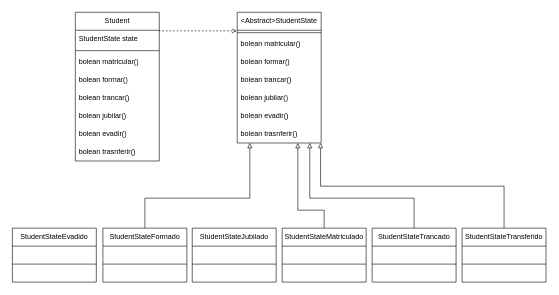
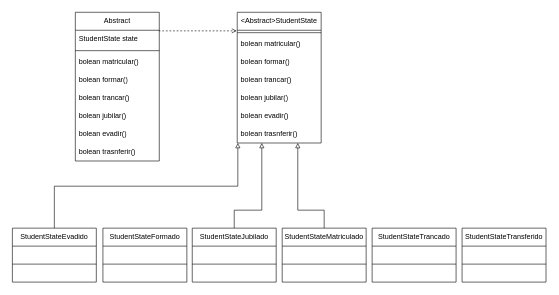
  <mxCell id="0" />
  <mxCell id="1" parent="0" />
  <mxCell id="2" style="edgeStyle=orthogonalEdgeStyle;rounded=0;orthogonalLoop=1;jettySize=auto;html=1;exitX=1;exitY=0;exitDx=0;exitDy=0;entryX=-0.007;entryY=0.142;entryDx=0;entryDy=0;endArrow=open;endFill=0;exitPerimeter=0;entryPerimeter=0;dashed=1;" edge="1" parent="1" source="4" target="18"><mxGeometry relative="1" as="geometry"><Array as="points"><mxPoint x="265" y="51" /></Array></mxGeometry></mxCell>
- <mxCell id="3" value="Student" style="swimlane;fontStyle=0;childLayout=stackLayout;horizontal=1;startSize=30;horizontalStack=0;resizeParent=1;resizeParentMax=0;resizeLast=0;collapsible=1;marginBottom=0;whiteSpace=wrap;html=1;" vertex="1" parent="1"><mxGeometry x="125" y="20" width="140" height="248" as="geometry" /></mxCell>
+ <mxCell id="3" value="Abstract" style="swimlane;fontStyle=0;childLayout=stackLayout;horizontal=1;startSize=30;horizontalStack=0;resizeParent=1;resizeParentMax=0;resizeLast=0;collapsible=1;marginBottom=0;whiteSpace=wrap;html=1;" vertex="1" parent="1"><mxGeometry x="125" y="20" width="140" height="248" as="geometry" /></mxCell>
  <mxCell id="4" value="StudentState state" style="text;strokeColor=none;fillColor=none;align=left;verticalAlign=middle;spacingLeft=4;spacingRight=4;overflow=hidden;points=[[0,0.5],[1,0.5]];portConstraint=eastwest;rotatable=0;whiteSpace=wrap;html=1;" vertex="1" parent="3"><mxGeometry y="30" width="140" height="30" as="geometry" /></mxCell>
  <mxCell id="5" value="" style="line;strokeWidth=1;fillColor=none;align=left;verticalAlign=middle;spacingTop=-1;spacingLeft=3;spacingRight=3;rotatable=0;labelPosition=right;points=[];portConstraint=eastwest;strokeColor=inherit;" vertex="1" parent="3"><mxGeometry y="60" width="140" height="8" as="geometry" /></mxCell>
  <mxCell id="6" value="bolean matricular()" style="text;strokeColor=none;fillColor=none;align=left;verticalAlign=middle;spacingLeft=4;spacingRight=4;overflow=hidden;points=[[0,0.5],[1,0.5]];portConstraint=eastwest;rotatable=0;whiteSpace=wrap;html=1;" vertex="1" parent="3"><mxGeometry y="68" width="140" height="30" as="geometry" /></mxCell>
  <mxCell id="7" value="bolean formar()" style="text;strokeColor=none;fillColor=none;align=left;verticalAlign=middle;spacingLeft=4;spacingRight=4;overflow=hidden;points=[[0,0.5],[1,0.5]];portConstraint=eastwest;rotatable=0;whiteSpace=wrap;html=1;" vertex="1" parent="3"><mxGeometry y="98" width="140" height="30" as="geometry" /></mxCell>
  <mxCell id="8" value="bolean trancar()" style="text;strokeColor=none;fillColor=none;align=left;verticalAlign=middle;spacingLeft=4;spacingRight=4;overflow=hidden;points=[[0,0.5],[1,0.5]];portConstraint=eastwest;rotatable=0;whiteSpace=wrap;html=1;" vertex="1" parent="3"><mxGeometry y="128" width="140" height="30" as="geometry" /></mxCell>
  <mxCell id="9" value="bolean jubilar()" style="text;strokeColor=none;fillColor=none;align=left;verticalAlign=middle;spacingLeft=4;spacingRight=4;overflow=hidden;points=[[0,0.5],[1,0.5]];portConstraint=eastwest;rotatable=0;whiteSpace=wrap;html=1;" vertex="1" parent="3"><mxGeometry y="158" width="140" height="30" as="geometry" /></mxCell>
  <mxCell id="10" value="bolean evadir()" style="text;strokeColor=none;fillColor=none;align=left;verticalAlign=middle;spacingLeft=4;spacingRight=4;overflow=hidden;points=[[0,0.5],[1,0.5]];portConstraint=eastwest;rotatable=0;whiteSpace=wrap;html=1;" vertex="1" parent="3"><mxGeometry y="188" width="140" height="30" as="geometry" /></mxCell>
  <mxCell id="11" value="bolean trasnferir()" style="text;strokeColor=none;fillColor=none;align=left;verticalAlign=middle;spacingLeft=4;spacingRight=4;overflow=hidden;points=[[0,0.5],[1,0.5]];portConstraint=eastwest;rotatable=0;whiteSpace=wrap;html=1;" vertex="1" parent="3"><mxGeometry y="218" width="140" height="30" as="geometry" /></mxCell>
- <mxCell id="13" style="edgeStyle=orthogonalEdgeStyle;rounded=0;orthogonalLoop=1;jettySize=auto;html=1;entryX=0.5;entryY=0;entryDx=0;entryDy=0;startArrow=block;startFill=0;endArrow=none;endFill=0;" edge="1" parent="1" source="18" target="28"><mxGeometry relative="1" as="geometry"><Array as="points"><mxPoint x="416" y="330" /><mxPoint x="241" y="330" /></Array></mxGeometry></mxCell>
+ <mxCell id="12" style="edgeStyle=orthogonalEdgeStyle;rounded=0;orthogonalLoop=1;jettySize=auto;html=1;entryX=0.5;entryY=0;entryDx=0;entryDy=0;endArrow=none;endFill=0;startArrow=block;startFill=0;" edge="1" parent="1" source="18" target="26"><mxGeometry relative="1" as="geometry"><Array as="points"><mxPoint x="396" y="310" /><mxPoint x="90" y="310" /></Array></mxGeometry></mxCell>
+ <mxCell id="14" style="edgeStyle=orthogonalEdgeStyle;rounded=0;orthogonalLoop=1;jettySize=auto;html=1;entryX=0.5;entryY=0;entryDx=0;entryDy=0;endArrow=none;endFill=0;startArrow=block;startFill=0;" edge="1" parent="1" source="18" target="30"><mxGeometry relative="1" as="geometry"><Array as="points"><mxPoint x="436" y="350" /><mxPoint x="390" y="350" /></Array></mxGeometry></mxCell>
  <mxCell id="15" style="edgeStyle=orthogonalEdgeStyle;rounded=0;orthogonalLoop=1;jettySize=auto;html=1;entryX=0.5;entryY=0;entryDx=0;entryDy=0;endArrow=none;endFill=0;startArrow=block;startFill=0;" edge="1" parent="1" source="18" target="32"><mxGeometry relative="1" as="geometry"><Array as="points"><mxPoint x="496" y="350" /><mxPoint x="540" y="350" /></Array></mxGeometry></mxCell>
- <mxCell id="16" style="edgeStyle=orthogonalEdgeStyle;rounded=0;orthogonalLoop=1;jettySize=auto;html=1;entryX=0.5;entryY=0;entryDx=0;entryDy=0;endArrow=none;endFill=0;startArrow=block;startFill=0;" edge="1" parent="1" source="18" target="34"><mxGeometry relative="1" as="geometry"><Array as="points"><mxPoint x="516" y="330" /><mxPoint x="690" y="330" /></Array></mxGeometry></mxCell>
- <mxCell id="17" style="edgeStyle=orthogonalEdgeStyle;rounded=0;orthogonalLoop=1;jettySize=auto;html=1;endArrow=none;endFill=0;startArrow=block;startFill=0;" edge="1" parent="1" source="18" target="36"><mxGeometry relative="1" as="geometry"><Array as="points"><mxPoint x="534" y="310" /><mxPoint x="840" y="310" /></Array></mxGeometry></mxCell>
  <mxCell id="18" value="&amp;lt;Abstract&amp;gt;StudentState" style="swimlane;fontStyle=0;childLayout=stackLayout;horizontal=1;startSize=30;horizontalStack=0;resizeParent=1;resizeParentMax=0;resizeLast=0;collapsible=1;marginBottom=0;whiteSpace=wrap;html=1;" vertex="1" parent="1"><mxGeometry x="395" y="20" width="140" height="218" as="geometry" /></mxCell>
  <mxCell id="19" value="" style="line;strokeWidth=1;fillColor=none;align=left;verticalAlign=middle;spacingTop=-1;spacingLeft=3;spacingRight=3;rotatable=0;labelPosition=right;points=[];portConstraint=eastwest;strokeColor=inherit;" vertex="1" parent="18"><mxGeometry y="30" width="140" height="8" as="geometry" /></mxCell>
  <mxCell id="20" value="bolean matricular()" style="text;strokeColor=none;fillColor=none;align=left;verticalAlign=middle;spacingLeft=4;spacingRight=4;overflow=hidden;points=[[0,0.5],[1,0.5]];portConstraint=eastwest;rotatable=0;whiteSpace=wrap;html=1;" vertex="1" parent="18"><mxGeometry y="38" width="140" height="30" as="geometry" /></mxCell>
  <mxCell id="21" value="bolean formar()" style="text;strokeColor=none;fillColor=none;align=left;verticalAlign=middle;spacingLeft=4;spacingRight=4;overflow=hidden;points=[[0,0.5],[1,0.5]];portConstraint=eastwest;rotatable=0;whiteSpace=wrap;html=1;" vertex="1" parent="18"><mxGeometry y="68" width="140" height="30" as="geometry" /></mxCell>
  <mxCell id="22" value="bolean trancar()" style="text;strokeColor=none;fillColor=none;align=left;verticalAlign=middle;spacingLeft=4;spacingRight=4;overflow=hidden;points=[[0,0.5],[1,0.5]];portConstraint=eastwest;rotatable=0;whiteSpace=wrap;html=1;" vertex="1" parent="18"><mxGeometry y="98" width="140" height="30" as="geometry" /></mxCell>
  <mxCell id="23" value="bolean jubilar()" style="text;strokeColor=none;fillColor=none;align=left;verticalAlign=middle;spacingLeft=4;spacingRight=4;overflow=hidden;points=[[0,0.5],[1,0.5]];portConstraint=eastwest;rotatable=0;whiteSpace=wrap;html=1;" vertex="1" parent="18"><mxGeometry y="128" width="140" height="30" as="geometry" /></mxCell>
  <mxCell id="24" value="bolean evadir()" style="text;strokeColor=none;fillColor=none;align=left;verticalAlign=middle;spacingLeft=4;spacingRight=4;overflow=hidden;points=[[0,0.5],[1,0.5]];portConstraint=eastwest;rotatable=0;whiteSpace=wrap;html=1;" vertex="1" parent="18"><mxGeometry y="158" width="140" height="30" as="geometry" /></mxCell>
  <mxCell id="25" value="bolean trasnferir()" style="text;strokeColor=none;fillColor=none;align=left;verticalAlign=middle;spacingLeft=4;spacingRight=4;overflow=hidden;points=[[0,0.5],[1,0.5]];portConstraint=eastwest;rotatable=0;whiteSpace=wrap;html=1;" vertex="1" parent="18"><mxGeometry y="188" width="140" height="30" as="geometry" /></mxCell>
  <mxCell id="26" value="StudentStateEvadido" style="swimlane;fontStyle=0;childLayout=stackLayout;horizontal=1;startSize=30;horizontalStack=0;resizeParent=1;resizeParentMax=0;resizeLast=0;collapsible=1;marginBottom=0;whiteSpace=wrap;html=1;" vertex="1" parent="1"><mxGeometry y="380" width="140" height="90" as="geometry" x="20" /></mxCell>
  <mxCell id="27" value="" style="line;strokeWidth=1;fillColor=none;align=left;verticalAlign=middle;spacingTop=-1;spacingLeft=3;spacingRight=3;rotatable=0;labelPosition=right;points=[];portConstraint=eastwest;strokeColor=inherit;" vertex="1" parent="26"><mxGeometry y="30" width="140" height="60" as="geometry" /></mxCell>
  <mxCell id="28" value="StudentStateFormado" style="swimlane;fontStyle=0;childLayout=stackLayout;horizontal=1;startSize=30;horizontalStack=0;resizeParent=1;resizeParentMax=0;resizeLast=0;collapsible=1;marginBottom=0;whiteSpace=wrap;html=1;" vertex="1" parent="1"><mxGeometry x="171" y="380" width="140" height="90" as="geometry" /></mxCell>
  <mxCell id="29" value="" style="line;strokeWidth=1;fillColor=none;align=left;verticalAlign=middle;spacingTop=-1;spacingLeft=3;spacingRight=3;rotatable=0;labelPosition=right;points=[];portConstraint=eastwest;strokeColor=inherit;" vertex="1" parent="28"><mxGeometry y="30" width="140" height="60" as="geometry" /></mxCell>
  <mxCell id="30" value="StudentStateJubilado" style="swimlane;fontStyle=0;childLayout=stackLayout;horizontal=1;startSize=30;horizontalStack=0;resizeParent=1;resizeParentMax=0;resizeLast=0;collapsible=1;marginBottom=0;whiteSpace=wrap;html=1;" vertex="1" parent="1"><mxGeometry x="320" y="380" width="140" height="90" as="geometry" /></mxCell>
  <mxCell id="31" value="" style="line;strokeWidth=1;fillColor=none;align=left;verticalAlign=middle;spacingTop=-1;spacingLeft=3;spacingRight=3;rotatable=0;labelPosition=right;points=[];portConstraint=eastwest;strokeColor=inherit;" vertex="1" parent="30"><mxGeometry y="30" width="140" height="60" as="geometry" /></mxCell>
  <mxCell id="32" value="StudentStateMatriculado" style="swimlane;fontStyle=0;childLayout=stackLayout;horizontal=1;startSize=30;horizontalStack=0;resizeParent=1;resizeParentMax=0;resizeLast=0;collapsible=1;marginBottom=0;whiteSpace=wrap;html=1;" vertex="1" parent="1"><mxGeometry x="470" y="380" width="140" height="90" as="geometry" /></mxCell>
  <mxCell id="33" value="" style="line;strokeWidth=1;fillColor=none;align=left;verticalAlign=middle;spacingTop=-1;spacingLeft=3;spacingRight=3;rotatable=0;labelPosition=right;points=[];portConstraint=eastwest;strokeColor=inherit;" vertex="1" parent="32"><mxGeometry y="30" width="140" height="60" as="geometry" /></mxCell>
  <mxCell id="34" value="StudentStateTrancado" style="swimlane;fontStyle=0;childLayout=stackLayout;horizontal=1;startSize=30;horizontalStack=0;resizeParent=1;resizeParentMax=0;resizeLast=0;collapsible=1;marginBottom=0;whiteSpace=wrap;html=1;" vertex="1" parent="1"><mxGeometry x="620" y="380" width="140" height="90" as="geometry" /></mxCell>
  <mxCell id="35" value="" style="line;strokeWidth=1;fillColor=none;align=left;verticalAlign=middle;spacingTop=-1;spacingLeft=3;spacingRight=3;rotatable=0;labelPosition=right;points=[];portConstraint=eastwest;strokeColor=inherit;" vertex="1" parent="34"><mxGeometry y="30" width="140" height="60" as="geometry" /></mxCell>
  <mxCell id="36" value="StudentStateTransferido" style="swimlane;fontStyle=0;childLayout=stackLayout;horizontal=1;startSize=30;horizontalStack=0;resizeParent=1;resizeParentMax=0;resizeLast=0;collapsible=1;marginBottom=0;whiteSpace=wrap;html=1;" vertex="1" parent="1"><mxGeometry x="770" y="380" width="140" height="90" as="geometry" /></mxCell>
  <mxCell id="37" value="" style="line;strokeWidth=1;fillColor=none;align=left;verticalAlign=middle;spacingTop=-1;spacingLeft=3;spacingRight=3;rotatable=0;labelPosition=right;points=[];portConstraint=eastwest;strokeColor=inherit;" vertex="1" parent="36"><mxGeometry y="30" width="140" height="60" as="geometry" /></mxCell>
